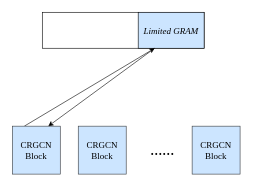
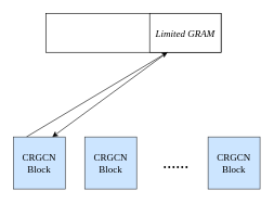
  <mxCell id="0" />
  <mxCell id="1" parent="0" />
  <mxCell id="2" value="" style="group;fontStyle=2" vertex="1" connectable="0" parent="1"><mxGeometry x="70" y="20" width="270" height="60" as="geometry" /></mxCell>
  <mxCell id="3" value="" style="rounded=0;whiteSpace=wrap;html=1;strokeColor=#000000;" vertex="1" parent="2"><mxGeometry width="270" height="60" as="geometry" /></mxCell>
- <mxCell id="4" value="&lt;font style=&quot;font-size: 15px;&quot; face=&quot;Times New Roman&quot;&gt;Limited GRAM&lt;/font&gt;" style="rounded=0;whiteSpace=wrap;html=1;strokeColor=#000000;fontStyle=2;fillColor=#cce5ff;" vertex="1" parent="2"><mxGeometry x="160" width="110" height="60" as="geometry" /></mxCell>
+ <mxCell id="4" value="&lt;font style=&quot;font-size: 15px;&quot; face=&quot;Times New Roman&quot;&gt;Limited GRAM&lt;/font&gt;" style="rounded=0;whiteSpace=wrap;html=1;strokeColor=#000000;fontStyle=2" vertex="1" parent="2"><mxGeometry x="160" width="110" height="60" as="geometry" /></mxCell>
  <mxCell id="5" style="rounded=0;orthogonalLoop=1;jettySize=auto;html=1;entryX=0.25;entryY=1;entryDx=0;entryDy=0;fontFamily=Times New Roman;exitX=0.25;exitY=0;exitDx=0;exitDy=0;" edge="1" parent="1" source="6" target="4"><mxGeometry relative="1" as="geometry" /></mxCell>
  <mxCell id="6" value="CRGCN Block" style="whiteSpace=wrap;html=1;aspect=fixed;fontFamily=Times New Roman;strokeColor=#36393d;fillColor=#cce5ff;fontSize=15;" vertex="1" parent="1"><mxGeometry x="20" y="210" width="80" height="80" as="geometry" /></mxCell>
  <mxCell id="7" style="edgeStyle=none;rounded=0;orthogonalLoop=1;jettySize=auto;html=1;entryX=0.75;entryY=0;entryDx=0;entryDy=0;fontFamily=Times New Roman;exitX=0.25;exitY=1;exitDx=0;exitDy=0;" edge="1" parent="1" source="4" target="6"><mxGeometry relative="1" as="geometry" /></mxCell>
  <mxCell id="8" value="CRGCN Block" style="whiteSpace=wrap;html=1;aspect=fixed;fontFamily=Times New Roman;strokeColor=#36393d;fillColor=#cce5ff;fontSize=15;" vertex="1" parent="1"><mxGeometry x="130" y="210" width="80" height="80" as="geometry" /></mxCell>
  <mxCell id="9" value="CRGCN Block" style="whiteSpace=wrap;html=1;aspect=fixed;fontFamily=Times New Roman;strokeColor=#36393d;fillColor=#cce5ff;fontSize=15;" vertex="1" parent="1"><mxGeometry x="320" y="210" width="80" height="80" as="geometry" /></mxCell>
  <mxCell id="10" value="……" style="text;html=1;align=center;verticalAlign=bottom;resizable=0;points=[];autosize=1;strokeColor=none;fillColor=none;fontFamily=Times New Roman;fontStyle=1;fontSize=20;" vertex="1" parent="1"><mxGeometry x="240" y="235" width="60" height="30" as="geometry" /></mxCell>
